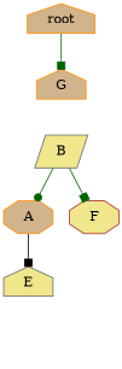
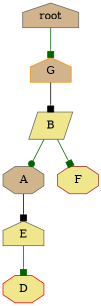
  strict digraph {
    node [color=darkorange fillcolor=khaki shape=house style=filled]
    edge [arrowhead=box color=darkgreen]
-   n1 [fillcolor=tan label=root]
+   n1 [color=gray40 fillcolor=tan label=root]
    n2 [fillcolor=tan label=G]
    n3 [color=gray40 label=B shape=parallelogram]
-   n4 [fillcolor=tan label=A shape=octagon]
+   n4 [color=gray40 fillcolor=tan label=A shape=octagon]
    n5 [color=brown label=F shape=octagon]
    n6 [color=gray40 label=E]
+   n7 [color=red label=D shape=octagon]
    n1 -> n2
+   n2 -> n3 [color=black]
    n3 -> n4 [arrowhead=dot]
    n3 -> n5
    n4 -> n6 [color=black]
+   n6 -> n7
  }
